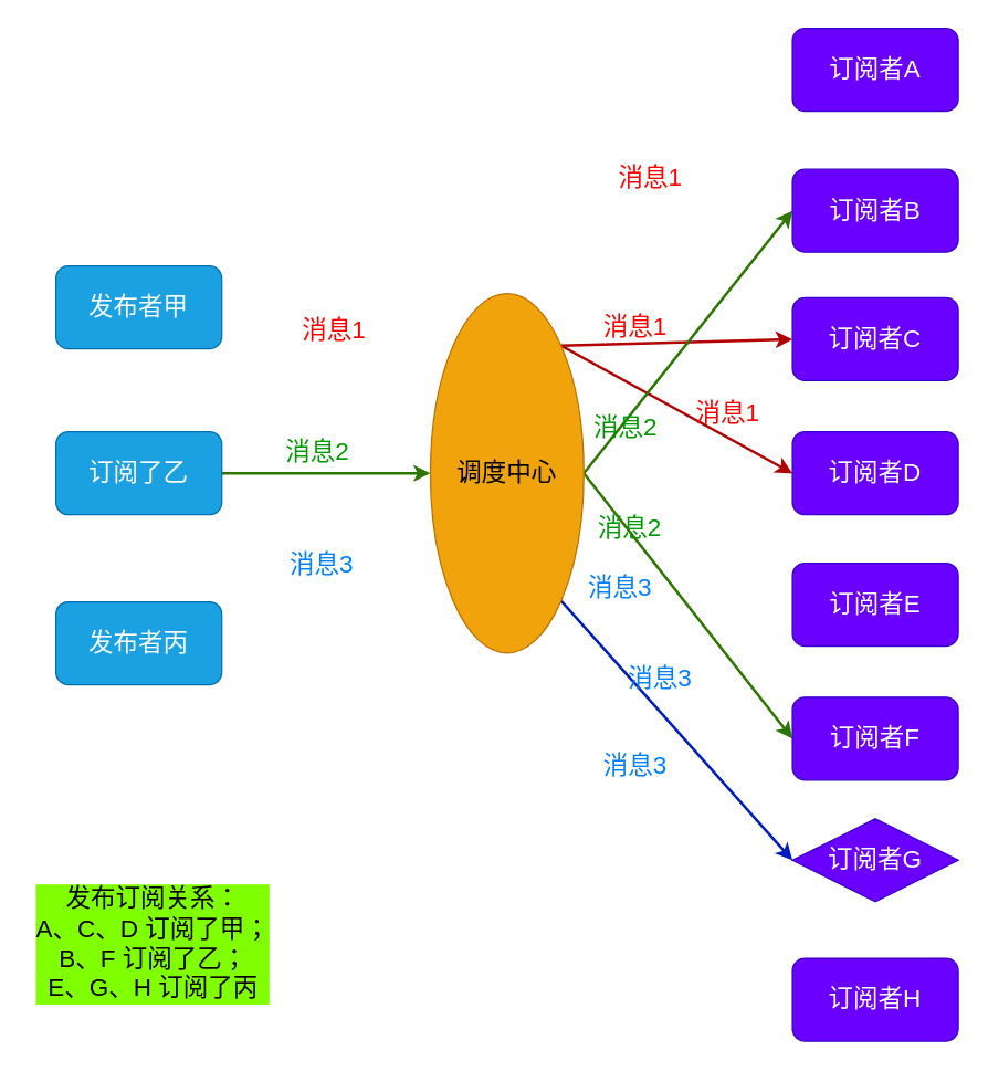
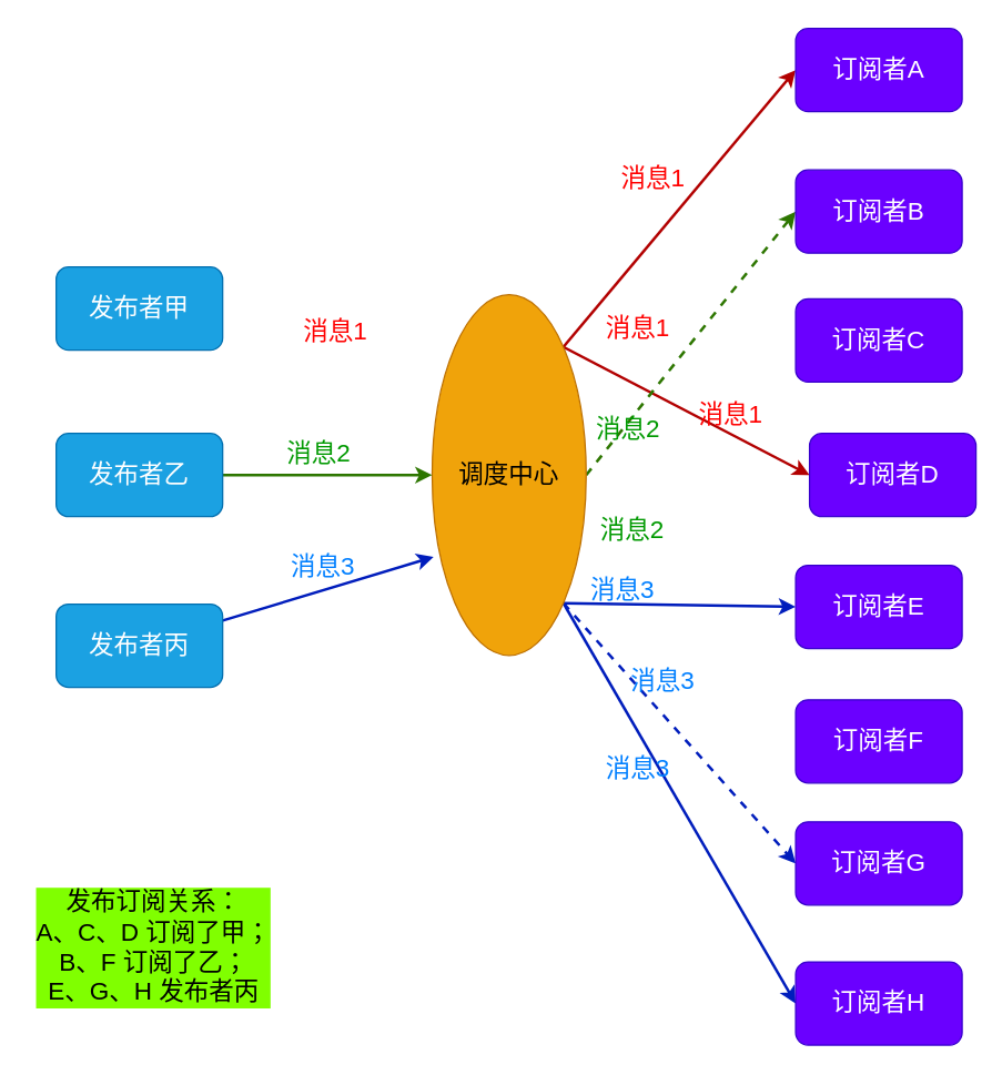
  <mxCell id="0" />
  <mxCell id="1" parent="0" />
- <mxCell id="3" style="edgeStyle=none;html=1;exitX=1;exitY=0;exitDx=0;exitDy=0;entryX=0;entryY=0.5;entryDx=0;entryDy=0;fontSize=18;fontColor=#FF0000;strokeWidth=2;fillColor=#e51400;strokeColor=#B20000;" edge="1" parent="1" source="10" target="16"><mxGeometry relative="1" as="geometry" /></mxCell>
+ <mxCell id="2" style="edgeStyle=none;html=1;exitX=1;exitY=0;exitDx=0;exitDy=0;entryX=0;entryY=0.5;entryDx=0;entryDy=0;fontSize=18;fontColor=#FF0000;strokeWidth=2;fillColor=#e51400;strokeColor=#B20000;" edge="1" parent="1" source="10" target="19"><mxGeometry relative="1" as="geometry" /></mxCell>
  <mxCell id="4" style="edgeStyle=none;html=1;exitX=1;exitY=0;exitDx=0;exitDy=0;entryX=0;entryY=0.5;entryDx=0;entryDy=0;fontSize=18;fontColor=#FF0000;strokeWidth=2;fillColor=#e51400;strokeColor=#B20000;" edge="1" parent="1" source="10" target="22"><mxGeometry relative="1" as="geometry" /></mxCell>
- <mxCell id="5" style="edgeStyle=none;html=1;exitX=1;exitY=0.5;exitDx=0;exitDy=0;entryX=0;entryY=0.5;entryDx=0;entryDy=0;fontSize=18;fontColor=#FF0000;strokeWidth=2;fillColor=#60a917;strokeColor=#2D7600;" edge="1" parent="1" source="10" target="18"><mxGeometry relative="1" as="geometry" /></mxCell>
- <mxCell id="6" style="edgeStyle=none;html=1;exitX=1;exitY=0.5;exitDx=0;exitDy=0;entryX=0;entryY=0.5;entryDx=0;entryDy=0;fontSize=18;fontColor=#FF0000;strokeWidth=2;fillColor=#60a917;strokeColor=#2D7600;" edge="1" parent="1" source="10" target="20"><mxGeometry relative="1" as="geometry" /></mxCell>
- <mxCell id="8" style="edgeStyle=none;html=1;exitX=1;exitY=1;exitDx=0;exitDy=0;entryX=0;entryY=0.5;entryDx=0;entryDy=0;fontSize=18;fontColor=#FF0000;strokeWidth=2;fillColor=#0050ef;strokeColor=#001DBC;" edge="1" parent="1" source="10" target="23"><mxGeometry relative="1" as="geometry" /></mxCell>
+ <mxCell id="5" style="edgeStyle=none;html=1;exitX=1;exitY=0.5;exitDx=0;exitDy=0;entryX=0;entryY=0.5;entryDx=0;entryDy=0;fontSize=18;fontColor=#FF0000;strokeWidth=2;fillColor=#60a917;strokeColor=#2D7600;dashed=1;" edge="1" parent="1" source="10" target="18"><mxGeometry relative="1" as="geometry" /></mxCell>
+ <mxCell id="7" style="edgeStyle=none;html=1;exitX=1;exitY=1;exitDx=0;exitDy=0;entryX=0;entryY=0.5;entryDx=0;entryDy=0;fontSize=18;fontColor=#FF0000;strokeWidth=2;fillColor=#0050ef;strokeColor=#001DBC;" edge="1" parent="1" source="10" target="21"><mxGeometry relative="1" as="geometry" /></mxCell>
+ <mxCell id="8" style="edgeStyle=none;html=1;exitX=1;exitY=1;exitDx=0;exitDy=0;entryX=0;entryY=0.5;entryDx=0;entryDy=0;fontSize=18;fontColor=#FF0000;strokeWidth=2;fillColor=#0050ef;strokeColor=#001DBC;dashed=1;" edge="1" parent="1" source="10" target="23"><mxGeometry relative="1" as="geometry" /></mxCell>
+ <mxCell id="9" style="edgeStyle=none;html=1;exitX=1;exitY=1;exitDx=0;exitDy=0;entryX=0;entryY=0.5;entryDx=0;entryDy=0;fontSize=18;fontColor=#FF0000;strokeWidth=2;fillColor=#0050ef;strokeColor=#001DBC;" edge="1" parent="1" source="10" target="17"><mxGeometry relative="1" as="geometry" /></mxCell>
  <mxCell id="10" value="调度中心" style="ellipse;whiteSpace=wrap;html=1;fillColor=#f0a30a;fontColor=#000000;strokeColor=#BD7000;fontSize=18;" vertex="1" parent="1"><mxGeometry x="311" y="212" width="111" height="260" as="geometry" /></mxCell>
  <mxCell id="11" value="发布者甲" style="rounded=1;whiteSpace=wrap;html=1;fillColor=#1ba1e2;fontColor=#ffffff;strokeColor=#006EAF;fontSize=18;" vertex="1" parent="1"><mxGeometry x="40" y="192" width="120" height="60" as="geometry" /></mxCell>
+ <mxCell id="12" style="edgeStyle=none;html=1;entryX=0.009;entryY=0.727;entryDx=0;entryDy=0;fontSize=18;fontColor=#000000;entryPerimeter=0;fillColor=#0050ef;strokeColor=#001DBC;strokeWidth=2;" edge="1" parent="1" source="13" target="10"><mxGeometry relative="1" as="geometry" /></mxCell>
  <mxCell id="13" value="发布者丙" style="rounded=1;whiteSpace=wrap;html=1;fillColor=#1ba1e2;fontColor=#ffffff;strokeColor=#006EAF;fontSize=18;" vertex="1" parent="1"><mxGeometry x="40" y="435" width="120" height="60" as="geometry" /></mxCell>
  <mxCell id="14" style="edgeStyle=none;html=1;entryX=0;entryY=0.5;entryDx=0;entryDy=0;fontSize=18;fontColor=#000000;fillColor=#60a917;strokeColor=#2D7600;strokeWidth=2;" edge="1" parent="1" source="15" target="10"><mxGeometry relative="1" as="geometry" /></mxCell>
- <mxCell id="15" value="订阅了乙" style="rounded=1;whiteSpace=wrap;html=1;fillColor=#1ba1e2;fontColor=#ffffff;strokeColor=#006EAF;fontSize=18;" vertex="1" parent="1"><mxGeometry x="40" y="312" width="120" height="60" as="geometry" /></mxCell>
+ <mxCell id="15" value="发布者乙" style="rounded=1;whiteSpace=wrap;html=1;fillColor=#1ba1e2;fontColor=#ffffff;strokeColor=#006EAF;fontSize=18;" vertex="1" parent="1"><mxGeometry x="40" y="312" width="120" height="60" as="geometry" /></mxCell>
  <mxCell id="16" value="订阅者C" style="rounded=1;whiteSpace=wrap;html=1;fillColor=#6a00ff;strokeColor=#3700CC;fontColor=#ffffff;fontSize=18;" vertex="1" parent="1"><mxGeometry x="573" y="215" width="120" height="60" as="geometry" /></mxCell>
  <mxCell id="17" value="订阅者H" style="rounded=1;whiteSpace=wrap;html=1;fillColor=#6a00ff;strokeColor=#3700CC;fontColor=#ffffff;fontSize=18;" vertex="1" parent="1"><mxGeometry x="573" y="693" width="120" height="60" as="geometry" /></mxCell>
  <mxCell id="18" value="订阅者B" style="rounded=1;whiteSpace=wrap;html=1;fillColor=#6a00ff;strokeColor=#3700CC;fontColor=#ffffff;fontSize=18;" vertex="1" parent="1"><mxGeometry x="573" y="122" width="120" height="60" as="geometry" /></mxCell>
  <mxCell id="19" value="订阅者A" style="rounded=1;whiteSpace=wrap;html=1;fillColor=#6a00ff;strokeColor=#3700CC;fontColor=#ffffff;fontSize=18;" vertex="1" parent="1"><mxGeometry x="573" y="20" width="120" height="60" as="geometry" /></mxCell>
  <mxCell id="20" value="订阅者F" style="rounded=1;whiteSpace=wrap;html=1;fillColor=#6a00ff;strokeColor=#3700CC;fontColor=#ffffff;fontSize=18;" vertex="1" parent="1"><mxGeometry x="573" y="504" width="120" height="60" as="geometry" /></mxCell>
  <mxCell id="21" value="订阅者E" style="rounded=1;whiteSpace=wrap;html=1;fillColor=#6a00ff;strokeColor=#3700CC;fontColor=#ffffff;fontSize=18;" vertex="1" parent="1"><mxGeometry x="573" y="407" width="120" height="60" as="geometry" /></mxCell>
- <mxCell id="22" value="订阅者D" style="rounded=1;whiteSpace=wrap;html=1;fillColor=#6a00ff;strokeColor=#3700CC;fontColor=#ffffff;fontSize=18;" vertex="1" parent="1"><mxGeometry x="573" y="312" width="120" height="60" as="geometry" /></mxCell>
- <mxCell id="23" value="订阅者G" style="rhombus;whiteSpace=wrap;html=1;fillColor=#6a00ff;strokeColor=#3700CC;fontColor=#ffffff;fontSize=18;" vertex="1" parent="1"><mxGeometry x="573" y="592" width="120" height="60" as="geometry" /></mxCell>
- <mxCell id="24" value="发布订阅关系：&lt;br style=&quot;font-size: 18px;&quot;&gt;A、C、D 订阅了甲；&lt;br style=&quot;font-size: 18px;&quot;&gt;B、F 订阅了乙；&lt;br style=&quot;font-size: 18px;&quot;&gt;E、G、H 订阅了丙" style="text;html=1;align=center;verticalAlign=middle;resizable=0;points=[];autosize=1;strokeColor=none;fillColor=none;fontColor=#000000;fontSize=18;labelBackgroundColor=#80FF00;" vertex="1" parent="1"><mxGeometry x="20" y="637" width="179" height="92" as="geometry" /></mxCell>
+ <mxCell id="22" value="订阅者D" style="rounded=1;whiteSpace=wrap;html=1;fillColor=#6a00ff;strokeColor=#3700CC;fontColor=#ffffff;fontSize=18;" vertex="1" parent="1"><mxGeometry x="583" y="312" width="120" height="60" as="geometry" /></mxCell>
+ <mxCell id="23" value="订阅者G" style="rounded=1;whiteSpace=wrap;html=1;fillColor=#6a00ff;strokeColor=#3700CC;fontColor=#ffffff;fontSize=18;" vertex="1" parent="1"><mxGeometry x="573" y="592" width="120" height="60" as="geometry" /></mxCell>
+ <mxCell id="24" value="发布订阅关系：&lt;br style=&quot;font-size: 18px;&quot;&gt;A、C、D 订阅了甲；&lt;br style=&quot;font-size: 18px;&quot;&gt;B、F 订阅了乙；&lt;br style=&quot;font-size: 18px;&quot;&gt;E、G、H 发布者丙" style="text;html=1;align=center;verticalAlign=middle;resizable=0;points=[];autosize=1;strokeColor=none;fillColor=none;fontColor=#000000;fontSize=18;labelBackgroundColor=#80FF00;" vertex="1" parent="1"><mxGeometry x="20" y="637" width="179" height="92" as="geometry" /></mxCell>
  <mxCell id="25" value="消息3" style="text;html=1;align=center;verticalAlign=middle;resizable=0;points=[];autosize=1;strokeColor=none;fillColor=none;fontSize=18;fontColor=#007FFF;" vertex="1" parent="1"><mxGeometry x="204" y="395" width="56" height="26" as="geometry" /></mxCell>
  <mxCell id="26" value="消息2" style="text;html=1;align=center;verticalAlign=middle;resizable=0;points=[];autosize=1;strokeColor=none;fillColor=none;fontSize=18;fontColor=#009900;" vertex="1" parent="1"><mxGeometry x="201" y="314" width="56" height="26" as="geometry" /></mxCell>
  <mxCell id="27" value="消息1" style="text;html=1;align=center;verticalAlign=middle;resizable=0;points=[];autosize=1;strokeColor=none;fillColor=none;fontSize=18;fontColor=#FF0000;" vertex="1" parent="1"><mxGeometry x="213" y="226" width="56" height="26" as="geometry" /></mxCell>
  <mxCell id="28" value="消息1" style="text;html=1;align=center;verticalAlign=middle;resizable=0;points=[];autosize=1;strokeColor=none;fillColor=none;fontSize=18;fontColor=#FF0000;" vertex="1" parent="1"><mxGeometry x="498" y="286" width="56" height="26" as="geometry" /></mxCell>
  <mxCell id="29" value="消息1" style="text;html=1;align=center;verticalAlign=middle;resizable=0;points=[];autosize=1;strokeColor=none;fillColor=none;fontSize=18;fontColor=#FF0000;" vertex="1" parent="1"><mxGeometry x="431" y="223" width="56" height="26" as="geometry" /></mxCell>
  <mxCell id="30" value="消息1" style="text;html=1;align=center;verticalAlign=middle;resizable=0;points=[];autosize=1;strokeColor=none;fillColor=none;fontSize=18;fontColor=#FF0000;" vertex="1" parent="1"><mxGeometry x="442" y="115" width="56" height="26" as="geometry" /></mxCell>
  <mxCell id="31" value="消息2" style="text;html=1;align=center;verticalAlign=middle;resizable=0;points=[];autosize=1;strokeColor=none;fillColor=none;fontSize=18;fontColor=#009900;" vertex="1" parent="1"><mxGeometry x="427" y="369" width="56" height="26" as="geometry" /></mxCell>
  <mxCell id="32" value="消息2" style="text;html=1;align=center;verticalAlign=middle;resizable=0;points=[];autosize=1;strokeColor=none;fillColor=none;fontSize=18;fontColor=#009900;" vertex="1" parent="1"><mxGeometry x="424" y="296" width="56" height="26" as="geometry" /></mxCell>
  <mxCell id="33" value="消息3" style="text;html=1;align=center;verticalAlign=middle;resizable=0;points=[];autosize=1;strokeColor=none;fillColor=none;fontSize=18;fontColor=#007FFF;" vertex="1" parent="1"><mxGeometry x="431" y="541" width="56" height="26" as="geometry" /></mxCell>
  <mxCell id="34" value="消息3" style="text;html=1;align=center;verticalAlign=middle;resizable=0;points=[];autosize=1;strokeColor=none;fillColor=none;fontSize=18;fontColor=#007FFF;" vertex="1" parent="1"><mxGeometry x="449" y="478" width="56" height="26" as="geometry" /></mxCell>
  <mxCell id="35" value="消息3" style="text;html=1;align=center;verticalAlign=middle;resizable=0;points=[];autosize=1;strokeColor=none;fillColor=none;fontSize=18;fontColor=#007FFF;" vertex="1" parent="1"><mxGeometry x="420" y="412" width="56" height="26" as="geometry" /></mxCell>
